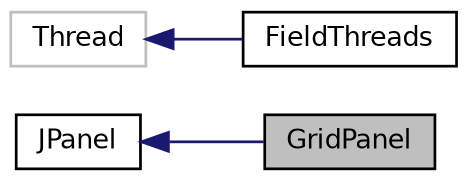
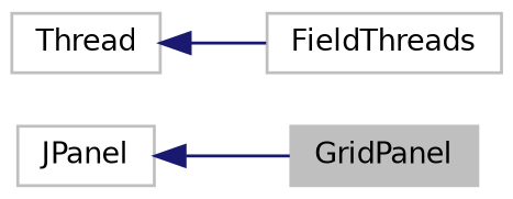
  digraph {
    rankdir=LR
    node [color=black fillcolor=white fontname=Helvetica fontsize=10 shape=record style=filled]
    edge [color=midnightblue dir=back fontname=Helvetica fontsize=10 labelfontname=Helvetica labelfontsize=10 style=solid]
-   n1 [fillcolor=grey75 fontcolor=black height=0.2 label=GridPanel width=0.4]
-   n2 [height=0.2 label=JPanel width=0.4]
-   n3 [height=0.2 label=FieldThreads width=0.4]
+   n1 [color=grey75 fillcolor=grey75 fontcolor=black height=0.2 label=GridPanel width=0.4]
+   n2 [color=grey75 height=0.2 label=JPanel width=0.4]
+   n3 [color=grey75 height=0.2 label=FieldThreads width=0.4]
    n4 [color=grey75 height=0.2 label=Thread width=0.4]
    n2 -> n1
    n4 -> n3
  }
